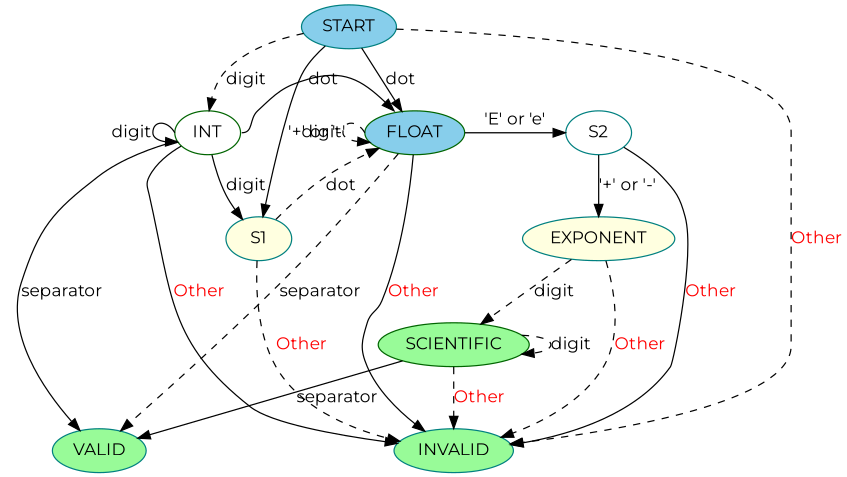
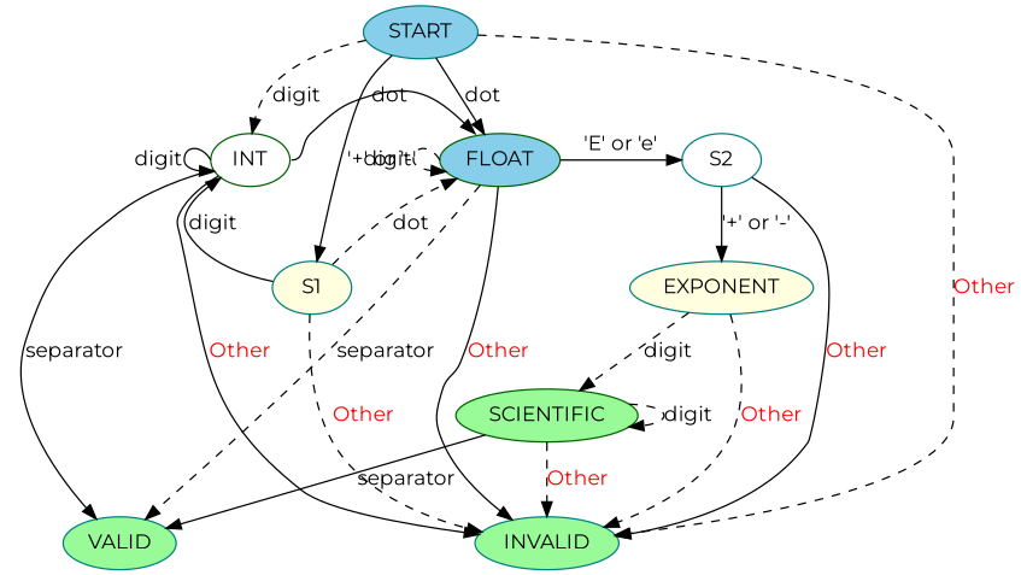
  digraph {
    fontname=Montserrat
    node [color=teal fillcolor=palegreen fontname=Montserrat style=filled]
    edge [fontname=Montserrat style=solid]
    INT [color=darkgreen fillcolor=white]
    FLOAT [color=darkgreen fillcolor=skyblue]
    S2 [fillcolor=white]
    VALID
    INVALID
    EXPONENT [fillcolor=lightyellow]
    SCIENTIFIC [color=darkgreen]
    START [fillcolor=skyblue]
    S1 [fillcolor=lightyellow]
    subgraph sub_1 {
      rank=same
      INT
      FLOAT
      S2
    }
    subgraph sub_2 {
      S2
      VALID
      INVALID
      EXPONENT
      SCIENTIFIC
    }
    INT -> INT [label=digit tailport=w]
    INT -> FLOAT [headport=nw label=dot tailport=e]
    INT -> VALID [label=separator]
    INT -> INVALID [fontcolor=red label=Other]
    FLOAT -> FLOAT [label=digit style=dashed tailport=w]
    FLOAT -> S2 [label="'E' or 'e'"]
    FLOAT -> VALID [label=separator style=dashed]
    FLOAT -> INVALID [fontcolor=red label=Other]
    S2 -> INVALID [fontcolor=red label=Other]
    S2 -> EXPONENT [label="'+' or '-'"]
    EXPONENT -> INVALID [fontcolor=red label=Other style=dashed]
    EXPONENT -> SCIENTIFIC [label=digit style=dashed]
    SCIENTIFIC -> VALID [label=separator]
    SCIENTIFIC -> INVALID [fontcolor=red label=Other style=dashed]
    SCIENTIFIC -> SCIENTIFIC [label=digit style=dashed]
    START -> INT [label=digit style=dashed]
    START -> FLOAT [label=dot]
    START -> INVALID [fontcolor=red label=Other style=dashed]
    START -> S1 [label="'+' or '-'"]
-   INT -> S1 [label=digit]
+   S1 -> INT [label=digit]
    S1 -> FLOAT [label=dot style=dashed]
    S1 -> INVALID [fontcolor=red label=Other style=dashed]
  }
